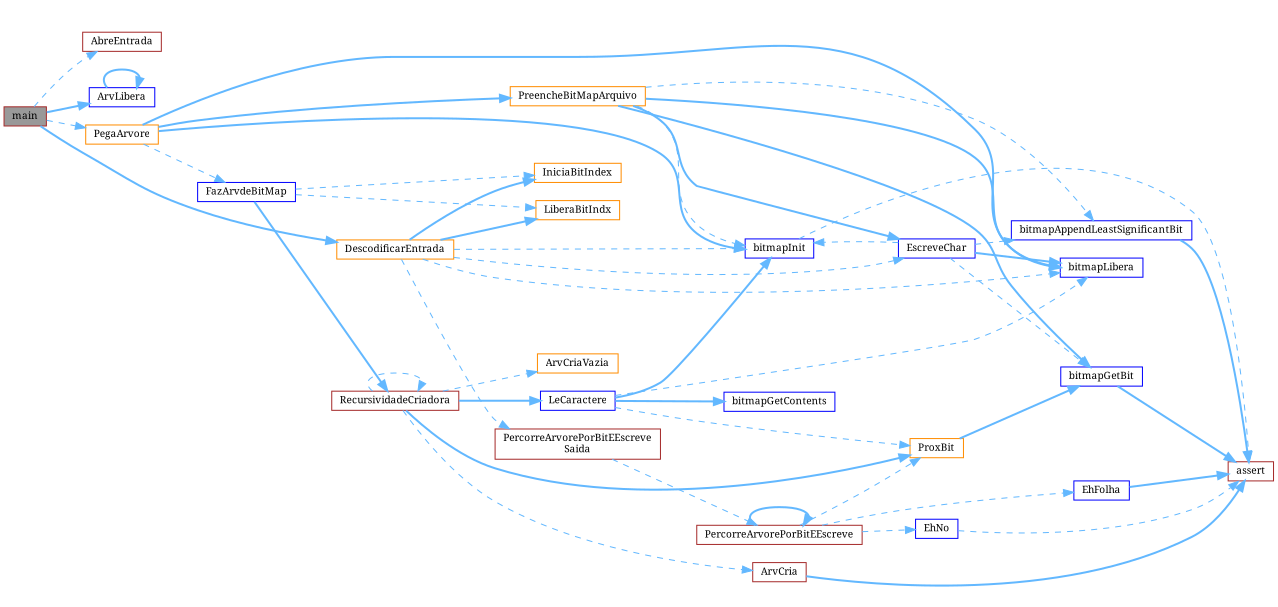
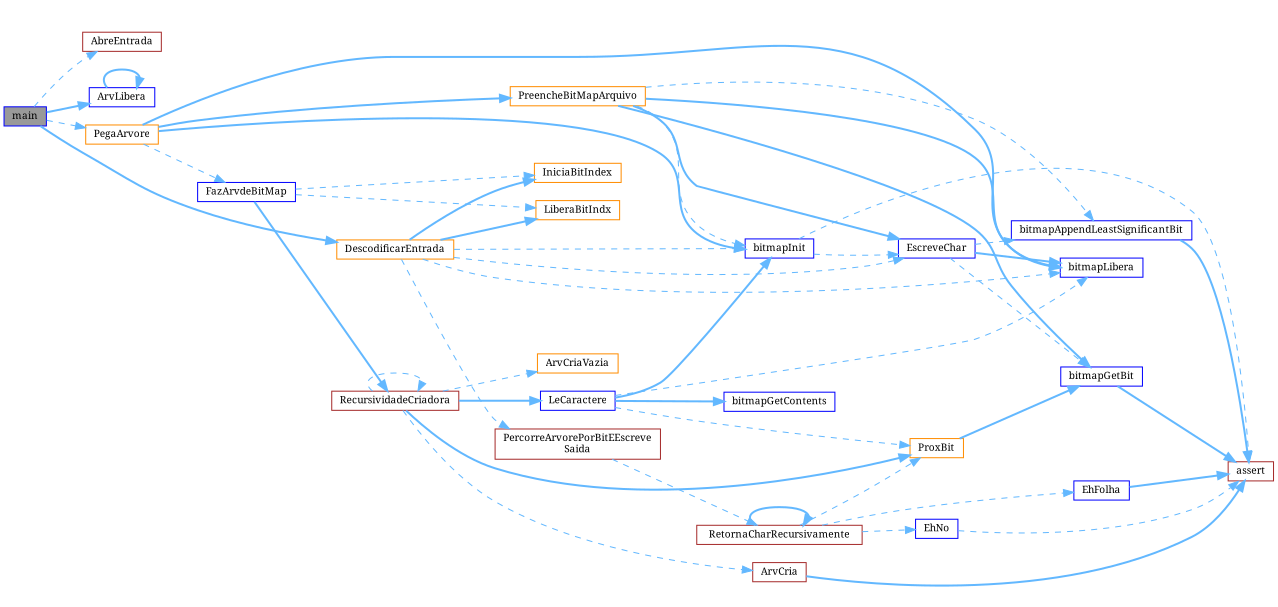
  digraph {
    fontname="Noto Serif"
    rankdir=LR
    node [color=blue fillcolor=white fontname="Noto Serif" fontsize=10 shape=box style=filled]
    edge [color=steelblue1 fontname="Noto Serif" fontsize=10 labelfontname=Helvetica labelfontsize=10 style=dashed]
-   n1 [color=brown fillcolor=grey60 fontcolor=black height=0.2 label=main width=0.4]
+   n1 [fillcolor=grey60 fontcolor=black height=0.2 label=main width=0.4]
    n2 [color=brown height=0.2 label=AbreEntrada width=0.4]
    n3 [height=0.2 label=ArvLibera width=0.4]
    n4 [color=darkorange height=0.2 label=DescodificarEntrada width=0.4]
    n5 [color=darkorange height=0.2 label=PegaArvore width=0.4]
    n6 [height=0.2 label=bitmapInit width=0.4]
    n7 [height=0.2 label=bitmapLibera width=0.4]
    n8 [height=0.2 label=EscreveChar width=0.4]
    n9 [color=darkorange height=0.2 label=IniciaBitIndex width=0.4]
    n10 [color=darkorange height=0.2 label=LiberaBitIndx width=0.4]
    n11 [color=brown height=0.2 label="PercorreArvorePorBitEEscreve\lSaida" width=0.4]
    n12 [height=0.2 label=FazArvdeBitMap width=0.4]
    n13 [color=darkorange height=0.2 label=PreencheBitMapArquivo width=0.4]
    n14 [color=brown height=0.2 label=assert width=0.4]
    n15 [height=0.2 label=bitmapAppendLeastSignificantBit width=0.4]
    n16 [height=0.2 label=bitmapGetBit width=0.4]
-   n17 [color=brown height=0.2 label=PercorreArvorePorBitEEscreve width=0.4]
+   n17 [color=brown height=0.2 label=RetornaCharRecursivamente width=0.4]
    n18 [height=0.2 label=EhFolha width=0.4]
    n19 [height=0.2 label=EhNo width=0.4]
    n20 [color=darkorange height=0.2 label=ProxBit width=0.4]
    n21 [color=brown height=0.2 label=RecursividadeCriadora width=0.4]
    n22 [color=brown height=0.2 label=ArvCria width=0.4]
    n23 [color=darkorange height=0.2 label=ArvCriaVazia width=0.4]
    n24 [height=0.2 label=LeCaractere width=0.4]
    n25 [height=0.2 label=bitmapGetContents width=0.4]
    n1 -> n2
    n1 -> n3 [style=bold]
    n1 -> n4 [style=bold]
    n1 -> n5
    n3 -> n3 [style=bold]
    n4 -> n6
    n4 -> n7
    n4 -> n8
    n4 -> n9 [style=bold]
    n4 -> n10 [style=bold]
    n4 -> n11
    n5 -> n6 [style=bold]
    n5 -> n7 [style=bold]
    n5 -> n12
    n5 -> n13 [style=bold]
    n6 -> n14
-   n8 -> n6
+   n6 -> n8
    n8 -> n7 [style=bold]
    n8 -> n15
    n8 -> n16
    n11 -> n17
    n12 -> n9
    n12 -> n10
    n12 -> n21 [style=bold]
    n13 -> n6
    n13 -> n7 [style=bold]
    n13 -> n8 [style=bold]
    n13 -> n15
    n13 -> n16 [style=bold]
    n15 -> n14 [style=bold]
    n16 -> n14 [style=bold]
    n17 -> n17 [style=bold]
    n17 -> n18
    n17 -> n19
    n17 -> n20
    n18 -> n14 [style=bold]
    n19 -> n14
    n20 -> n16 [style=bold]
    n21 -> n20 [style=bold]
    n21 -> n21
    n21 -> n22
    n21 -> n23
    n21 -> n24 [style=bold]
    n22 -> n14 [style=bold]
    n24 -> n6 [style=bold]
    n24 -> n7
    n24 -> n20
    n24 -> n25 [style=bold]
  }
